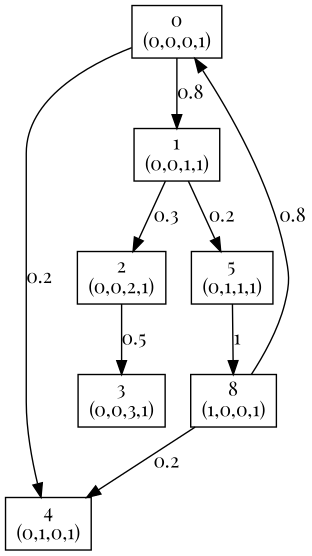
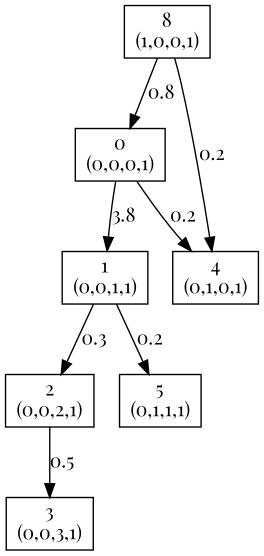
  digraph {
    fontname="Playfair Display"
    node [fontname="Playfair Display" shape=box]
    edge [fontname="Playfair Display"]
    n1 [label="0\n(0,0,0,1)"]
    n2 [label="1\n(0,0,1,1)"]
    n3 [label="4\n(0,1,0,1)"]
    n4 [label="2\n(0,0,2,1)"]
    n5 [label="5\n(0,1,1,1)"]
    n6 [label="3\n(0,0,3,1)"]
    n7 [label="8\n(1,0,0,1)"]
-   n1 -> n2 [label=0.8]
+   n1 -> n2 [label=3.8]
    n1 -> n3 [label=0.2]
    n2 -> n4 [label=0.3]
    n2 -> n5 [label=0.2]
    n4 -> n6 [label=0.5]
-   n5 -> n7 [label=1]
    n7 -> n1 [label=0.8]
    n7 -> n3 [label=0.2]
  }
